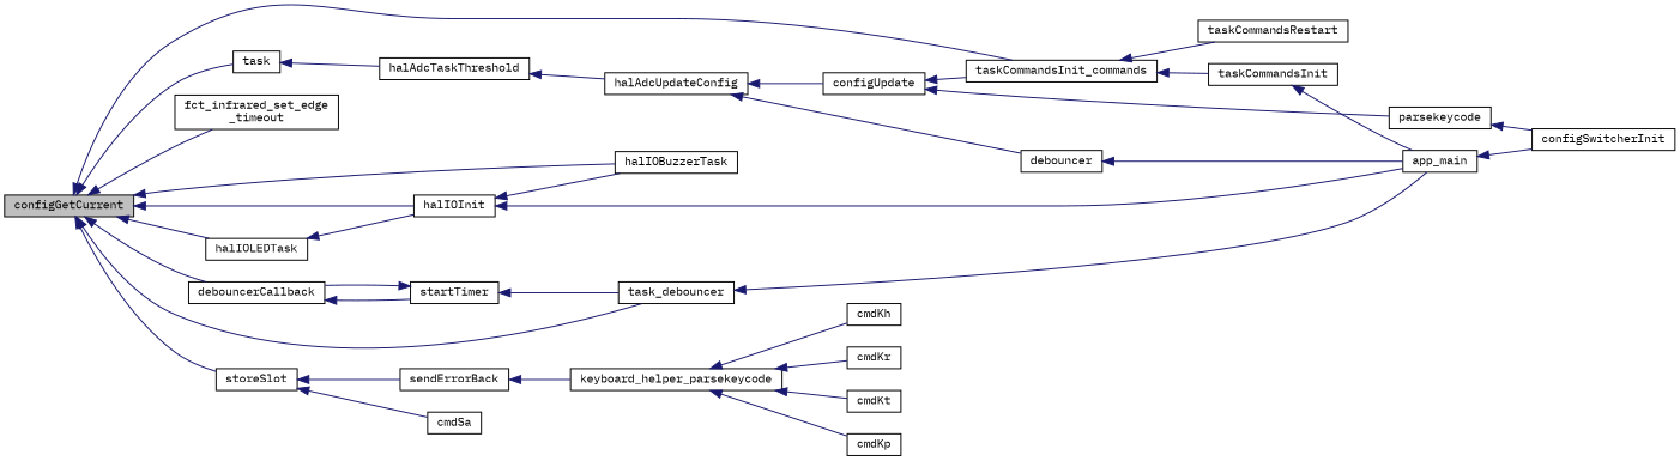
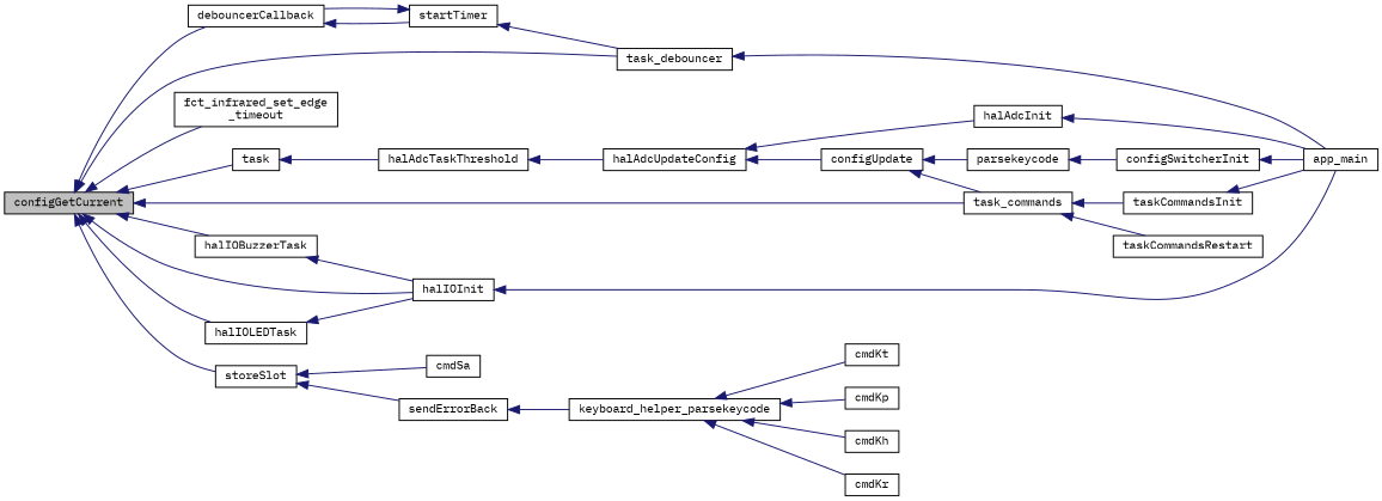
  digraph {
    fontname="IBM Plex Mono"
    rankdir=LR
    node [color=black fillcolor=white fontname="IBM Plex Mono" fontsize=10 shape=record style=filled]
    edge [color=midnightblue dir=back fontname="IBM Plex Mono" fontsize=10 labelfontname=Helvetica labelfontsize=10 style=solid]
    n1 [fillcolor=grey75 fontcolor=black height=0.2 label=configGetCurrent width=0.4]
    n2 [height=0.2 label=debouncerCallback width=0.4]
    n3 [height=0.2 label=task_debouncer width=0.4]
    n4 [height=0.2 label="fct_infrared_set_edge\l_timeout" width=0.4]
    n5 [height=0.2 label=task width=0.4]
-   n6 [height=0.2 label=taskCommandsInit_commands width=0.4]
+   n6 [height=0.2 label=task_commands width=0.4]
    n7 [height=0.2 label=halIOBuzzerTask width=0.4]
    n8 [height=0.2 label=halIOInit width=0.4]
    n9 [height=0.2 label=halIOLEDTask width=0.4]
    n10 [height=0.2 label=storeSlot width=0.4]
    n11 [height=0.2 label=startTimer width=0.4]
    n12 [height=0.2 label=app_main width=0.4]
    n13 [height=0.2 label=halAdcTaskThreshold width=0.4]
    n14 [height=0.2 label=taskCommandsInit width=0.4]
    n15 [height=0.2 label=taskCommandsRestart width=0.4]
    n16 [height=0.2 label=sendErrorBack width=0.4]
    n17 [height=0.2 label=cmdSa width=0.4]
    n18 [height=0.2 label=halAdcUpdateConfig width=0.4]
    n19 [height=0.2 label=configUpdate width=0.4]
-   n20 [height=0.2 label=debouncer width=0.4]
+   n20 [height=0.2 label=halAdcInit width=0.4]
    n21 [height=0.2 label=parsekeycode width=0.4]
    n22 [height=0.2 label=configSwitcherInit width=0.4]
    n23 [height=0.2 label=keyboard_helper_parsekeycode width=0.4]
    n24 [height=0.2 label=cmdKp width=0.4]
    n25 [height=0.2 label=cmdKh width=0.4]
    n26 [height=0.2 label=cmdKr width=0.4]
    n27 [height=0.2 label=cmdKt width=0.4]
    n1 -> n2
    n1 -> n3
    n1 -> n4
    n1 -> n5
    n1 -> n6
    n1 -> n7
    n1 -> n8
    n1 -> n9
    n1 -> n10
    n2 -> n11
    n3 -> n12
    n5 -> n13
    n6 -> n14
    n6 -> n15
-   n8 -> n7
+   n7 -> n8
    n8 -> n12
    n9 -> n8
    n10 -> n16
    n10 -> n17
    n11 -> n2
    n11 -> n3
    n13 -> n18
    n14 -> n12
    n16 -> n23
    n18 -> n19
    n18 -> n20
    n19 -> n6
    n19 -> n21
    n20 -> n12
    n21 -> n22
-   n12 -> n22
+   n22 -> n12
    n23 -> n24
    n23 -> n25
    n23 -> n26
    n23 -> n27
  }
